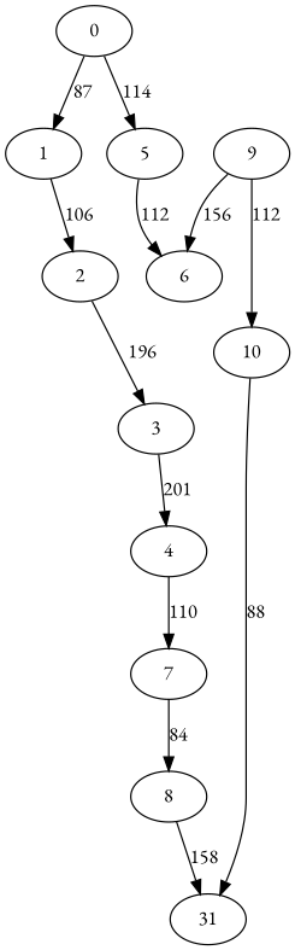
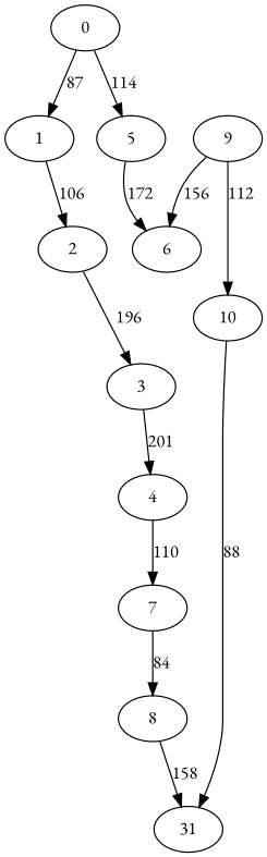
  digraph {
    fontname="EB Garamond"
    node [fontname="EB Garamond"]
    edge [fontname="EB Garamond"]
    0
    1
    5
    2
    6
    3
    4
    7
    8
    n10 [label=31]
    9
    10
    0 -> 1 [label=87]
    0 -> 5 [label=114]
    1 -> 2 [label=106]
-   5 -> 6 [label=112]
+   5 -> 6 [label=172]
    2 -> 3 [label=196]
    3 -> 4 [label=201]
    4 -> 7 [label=110]
    7 -> 8 [label=84]
    8 -> n10 [label=158]
    9 -> 6 [label=156]
    9 -> 10 [label=112]
    10 -> n10 [label=88]
  }
